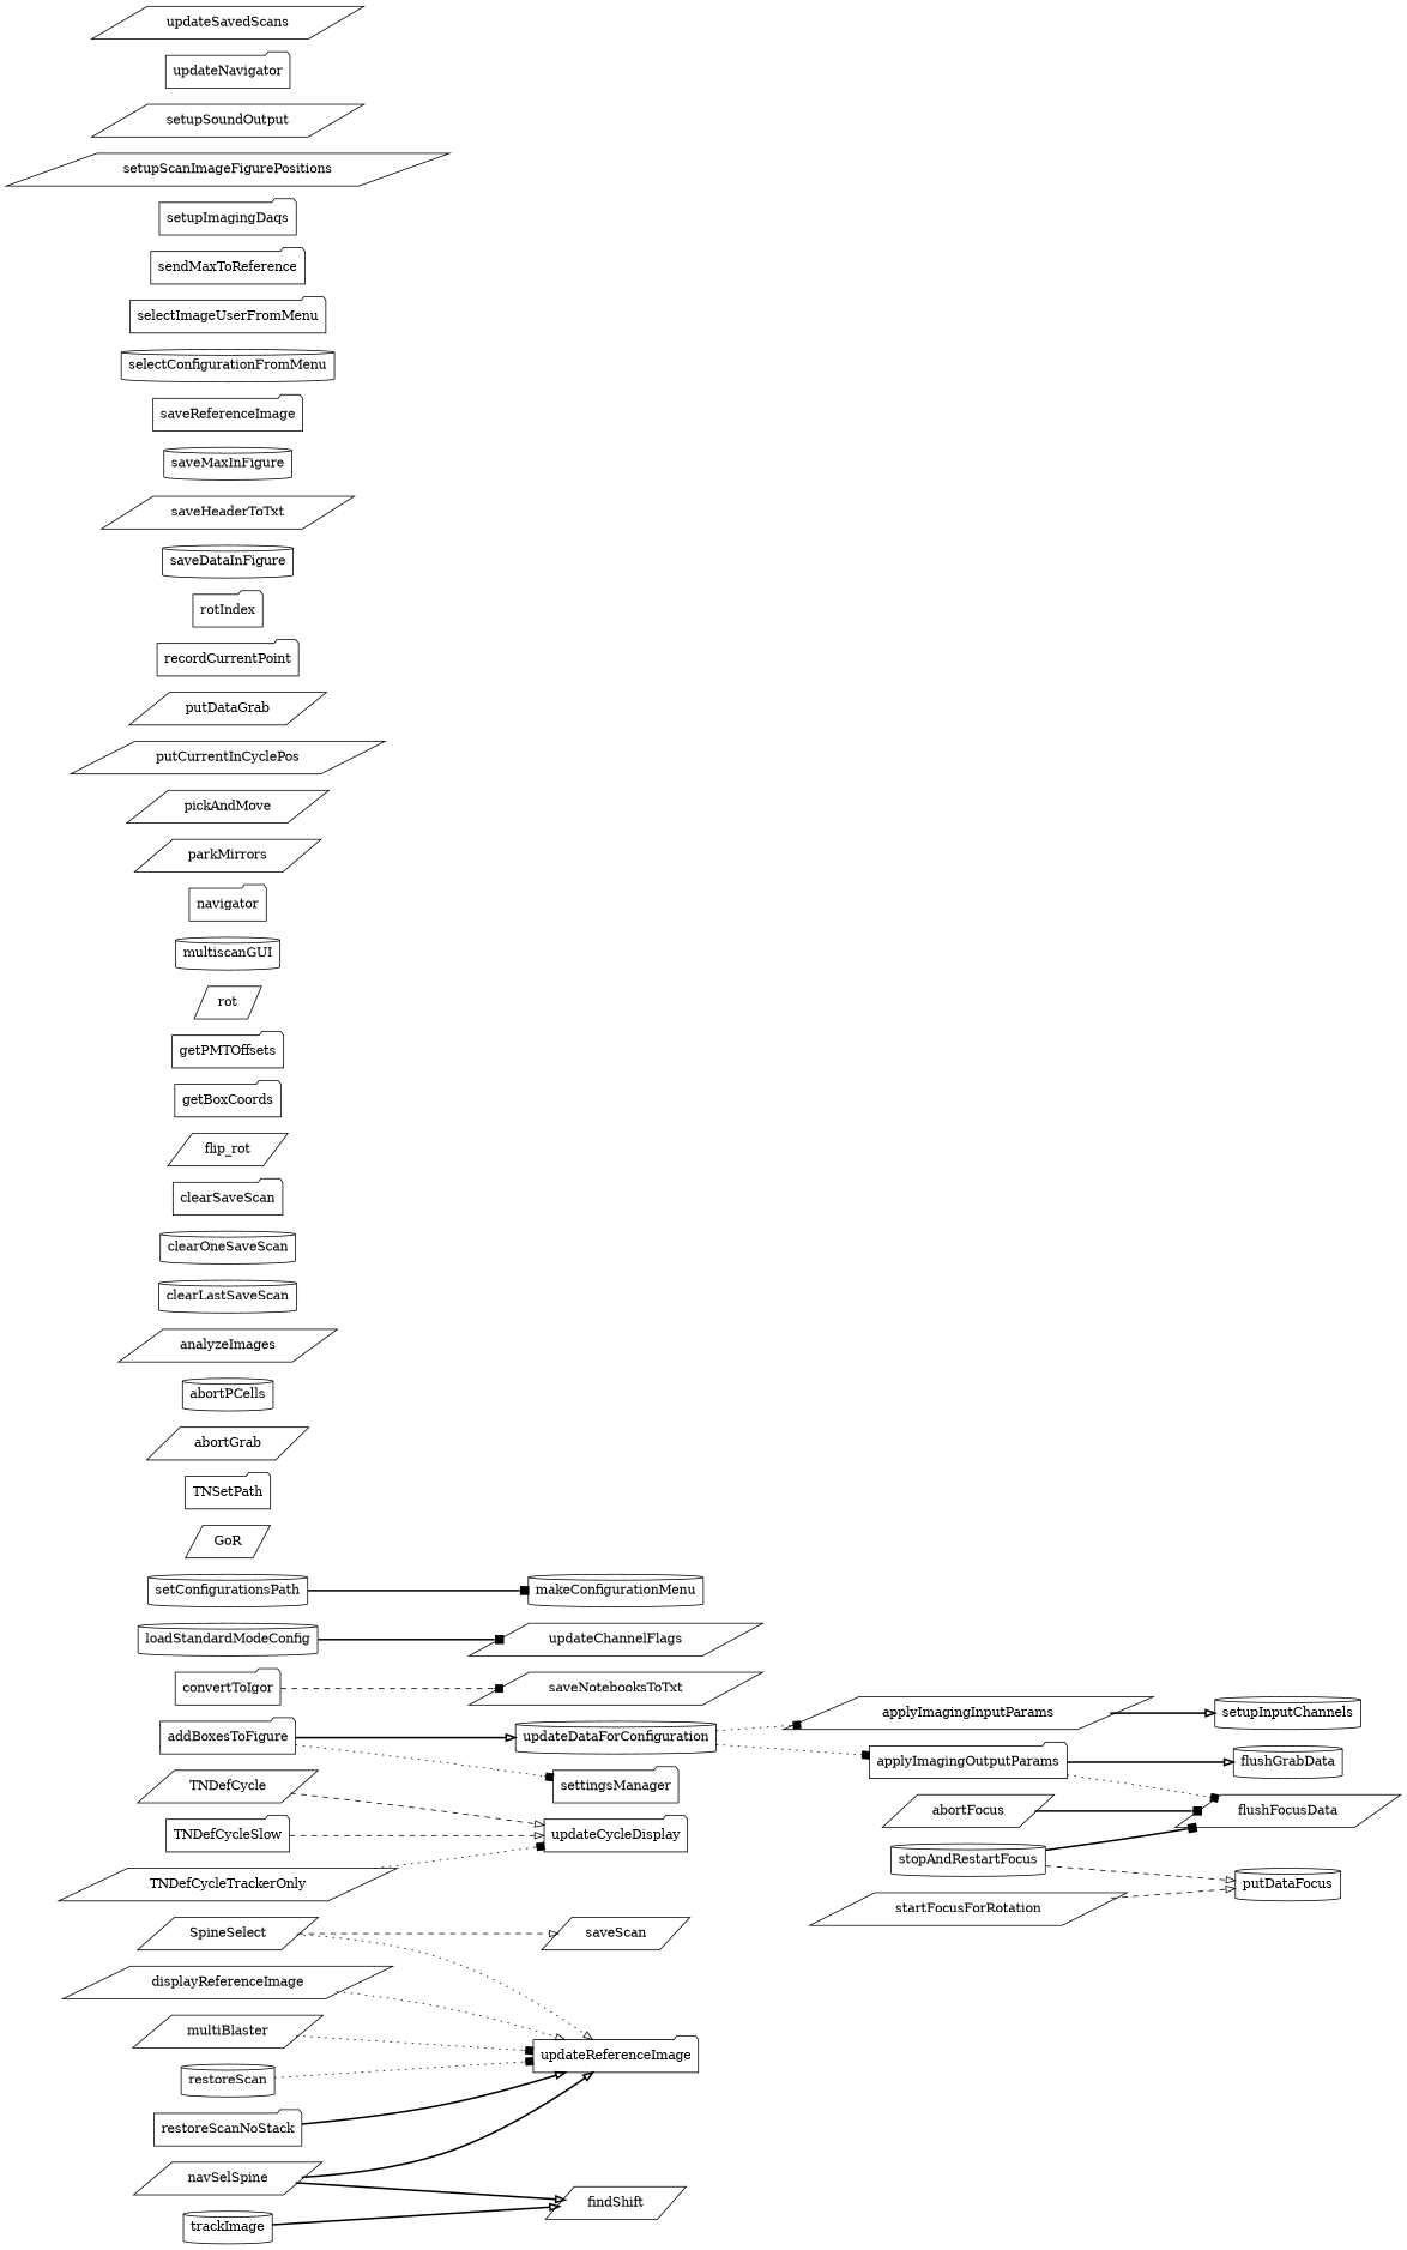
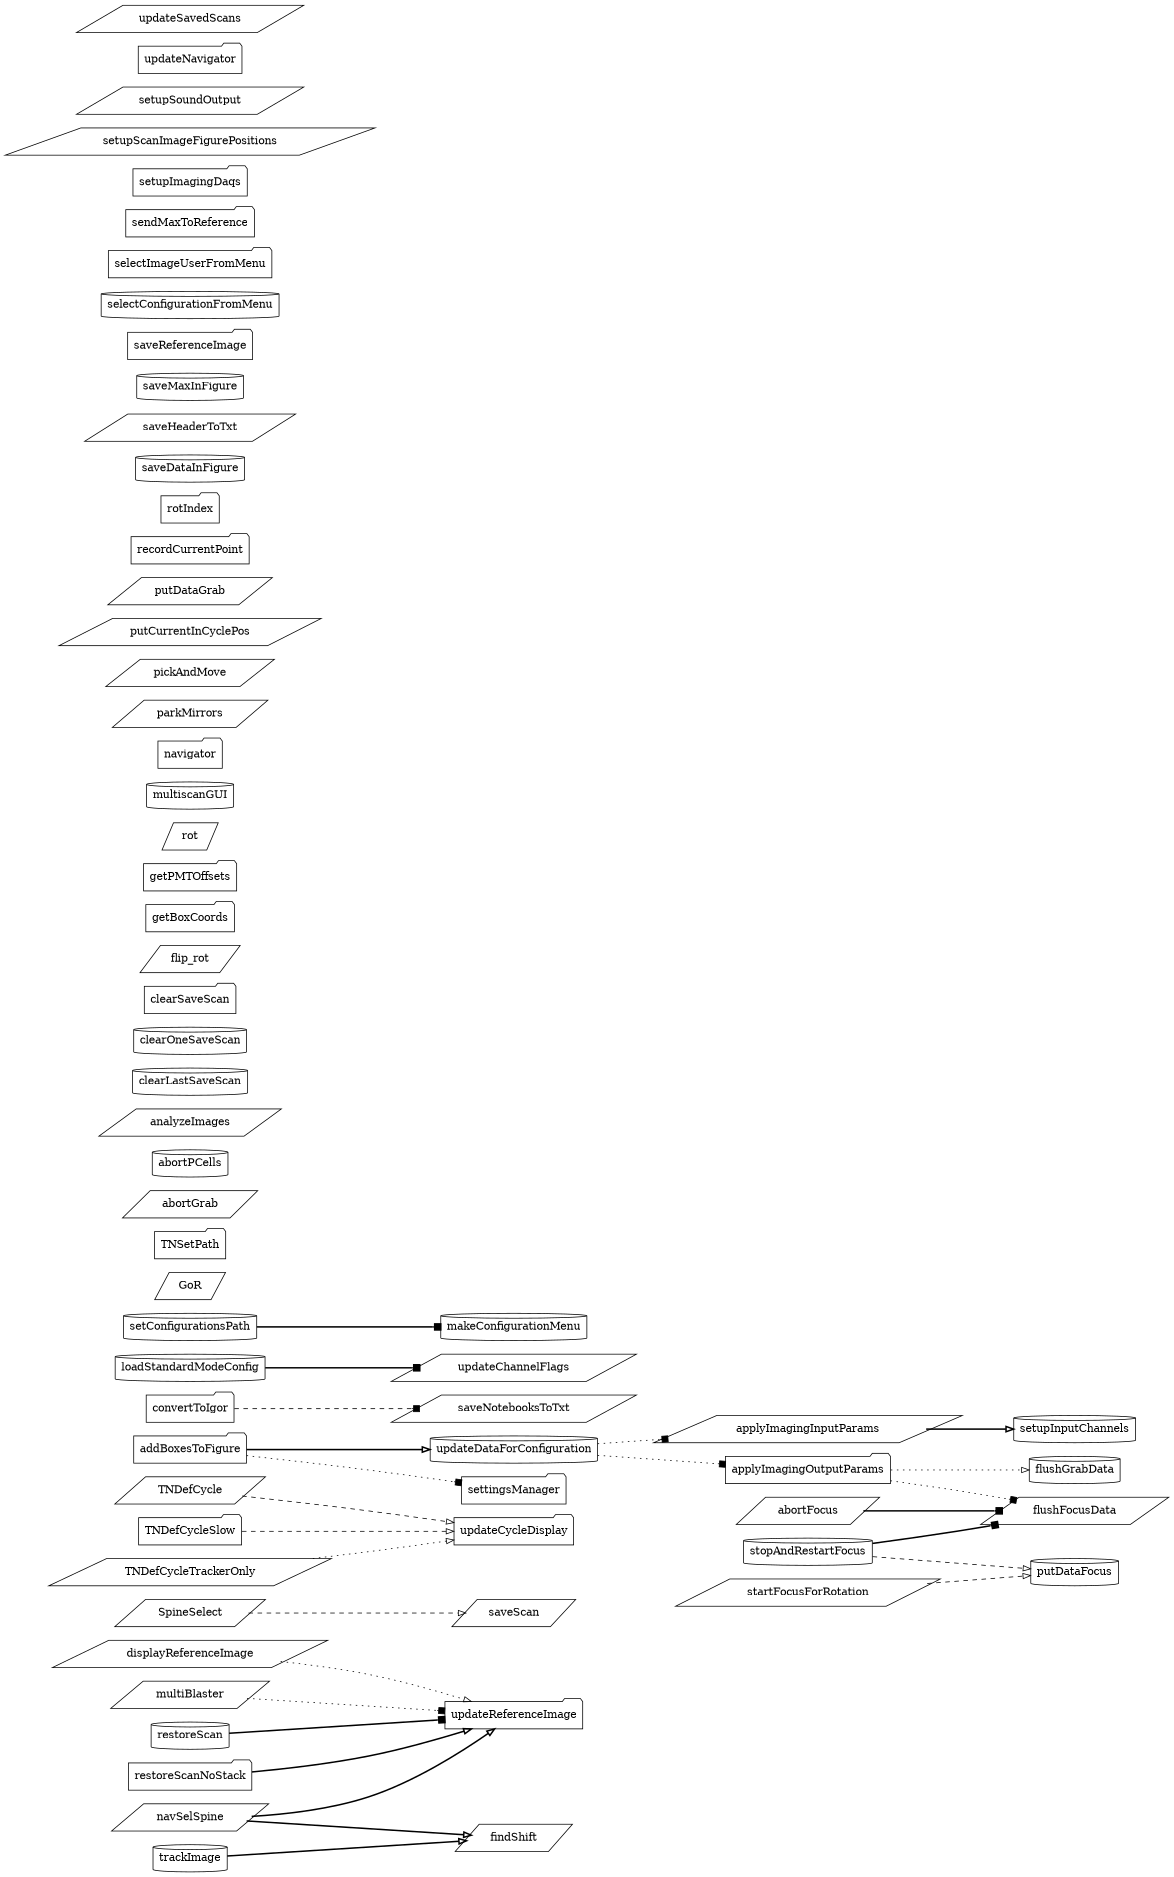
  digraph {
    rankdir=LR
    node [shape=parallelogram]
    edge [arrowhead=onormal style=bold]
    SpineSelect
    saveScan
    updateReferenceImage [shape=folder]
    updateCycleDisplay [shape=folder]
    TNDefCycle
    TNDefCycleSlow [shape=folder]
    TNDefCycleTrackerOnly
    abortFocus
    flushFocusData
    addBoxesToFigure [shape=folder]
    settingsManager [shape=folder]
    updateDataForConfiguration [shape=cylinder]
    setupInputChannels [shape=cylinder]
    applyImagingInputParams
    applyImagingOutputParams [shape=folder]
    flushGrabData [shape=cylinder]
    convertToIgor [shape=folder]
    saveNotebooksToTxt
    displayReferenceImage
    loadStandardModeConfig [shape=cylinder]
    updateChannelFlags
    multiBlaster
    navSelSpine
    findShift
    restoreScan [shape=cylinder]
    restoreScanNoStack [shape=folder]
    setConfigurationsPath [shape=cylinder]
    makeConfigurationMenu [shape=cylinder]
    putDataFocus [shape=cylinder]
    startFocusForRotation
    stopAndRestartFocus [shape=cylinder]
    trackImage [shape=cylinder]
    GoR
    TNSetPath [shape=folder]
    abortGrab
    abortPCells [shape=cylinder]
    analyzeImages
    clearLastSaveScan [shape=cylinder]
    clearOneSaveScan [shape=cylinder]
    clearSaveScan [shape=folder]
    flip_rot
    getBoxCoords [shape=folder]
    getPMTOffsets [shape=folder]
    n44 [label=rot]
    multiscanGUI [shape=cylinder]
    navigator [shape=folder]
    parkMirrors
    pickAndMove
    putCurrentInCyclePos
    putDataGrab
    recordCurrentPoint [shape=folder]
    rotIndex [shape=folder]
    saveDataInFigure [shape=cylinder]
    saveHeaderToTxt
    saveMaxInFigure [shape=cylinder]
    saveReferenceImage [shape=folder]
    selectConfigurationFromMenu [shape=cylinder]
    selectImageUserFromMenu [shape=folder]
    sendMaxToReference [shape=folder]
    setupImagingDaqs [shape=folder]
    setupScanImageFigurePositions
    setupSoundOutput
    updateNavigator [shape=folder]
    updateSavedScans
    SpineSelect -> saveScan [style=dashed]
-   SpineSelect -> updateReferenceImage [style=dotted]
    TNDefCycle -> updateCycleDisplay [style=dashed]
    TNDefCycleSlow -> updateCycleDisplay [style=dashed]
-   TNDefCycleTrackerOnly -> updateCycleDisplay [arrowhead=box style=dotted]
+   TNDefCycleTrackerOnly -> updateCycleDisplay [style=dotted]
    abortFocus -> flushFocusData [arrowhead=box]
    addBoxesToFigure -> settingsManager [arrowhead=box style=dotted]
    addBoxesToFigure -> updateDataForConfiguration
    updateDataForConfiguration -> applyImagingInputParams [arrowhead=box style=dotted]
    updateDataForConfiguration -> applyImagingOutputParams [arrowhead=box style=dotted]
    applyImagingInputParams -> setupInputChannels
    applyImagingOutputParams -> flushFocusData [arrowhead=box style=dotted]
-   applyImagingOutputParams -> flushGrabData
+   applyImagingOutputParams -> flushGrabData [style=dotted]
    convertToIgor -> saveNotebooksToTxt [arrowhead=box style=dashed]
    displayReferenceImage -> updateReferenceImage [style=dotted]
    loadStandardModeConfig -> updateChannelFlags [arrowhead=box]
    multiBlaster -> updateReferenceImage [arrowhead=box style=dotted]
    navSelSpine -> updateReferenceImage
    navSelSpine -> findShift
-   restoreScan -> updateReferenceImage [arrowhead=box style=dotted]
+   restoreScan -> updateReferenceImage [arrowhead=box]
    restoreScanNoStack -> updateReferenceImage
    setConfigurationsPath -> makeConfigurationMenu [arrowhead=box]
    startFocusForRotation -> putDataFocus [style=dashed]
    stopAndRestartFocus -> flushFocusData [arrowhead=box]
    stopAndRestartFocus -> putDataFocus [style=dashed]
    trackImage -> findShift
  }
